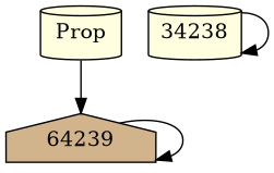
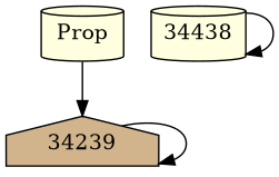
  digraph {
    node [fillcolor=lightyellow shape=cylinder style=filled]
    edge [style=solid]
-   34239 [fillcolor=tan shape=house label=64239]
+   34239 [fillcolor=tan shape=house]
    Prop
-   34238
+   34238 [label=34438]
    34239 -> 34239
    Prop -> 34239
    34238 -> 34238
  }
